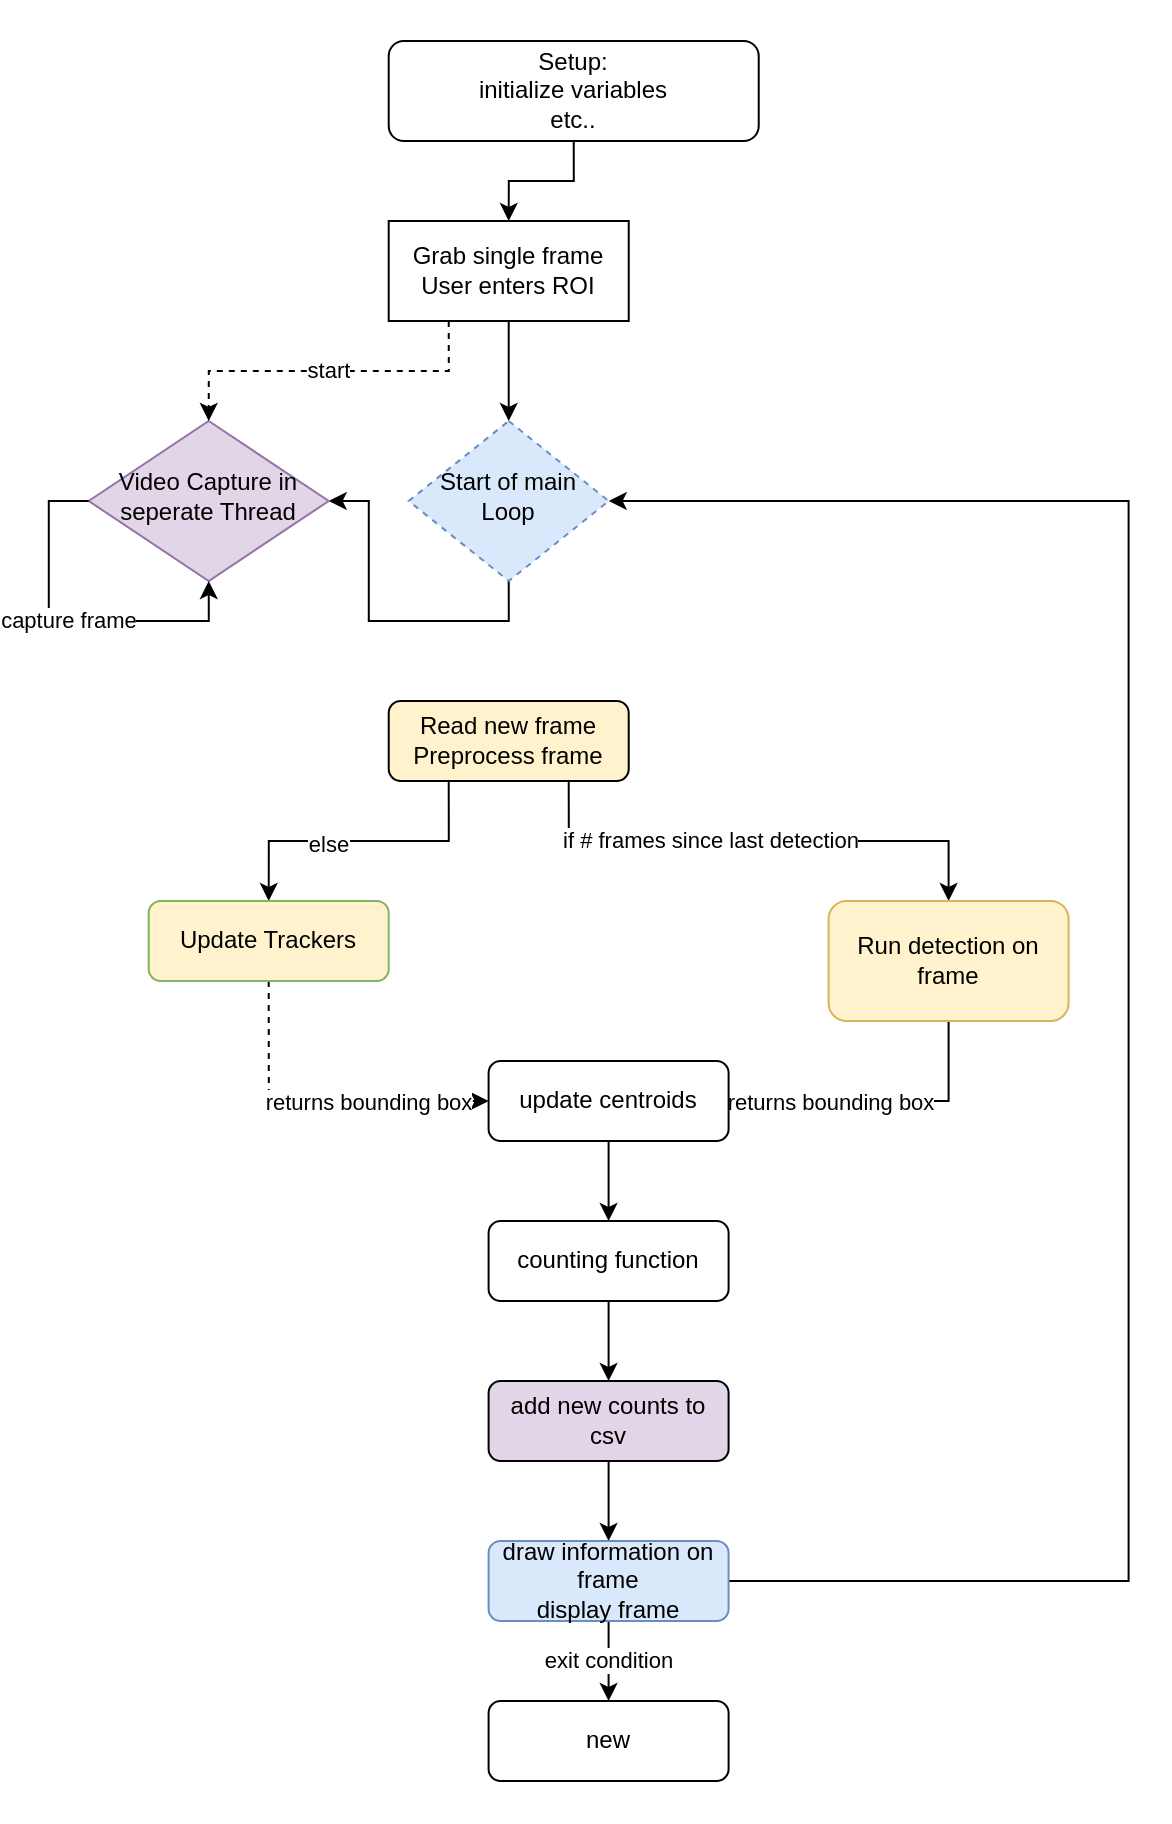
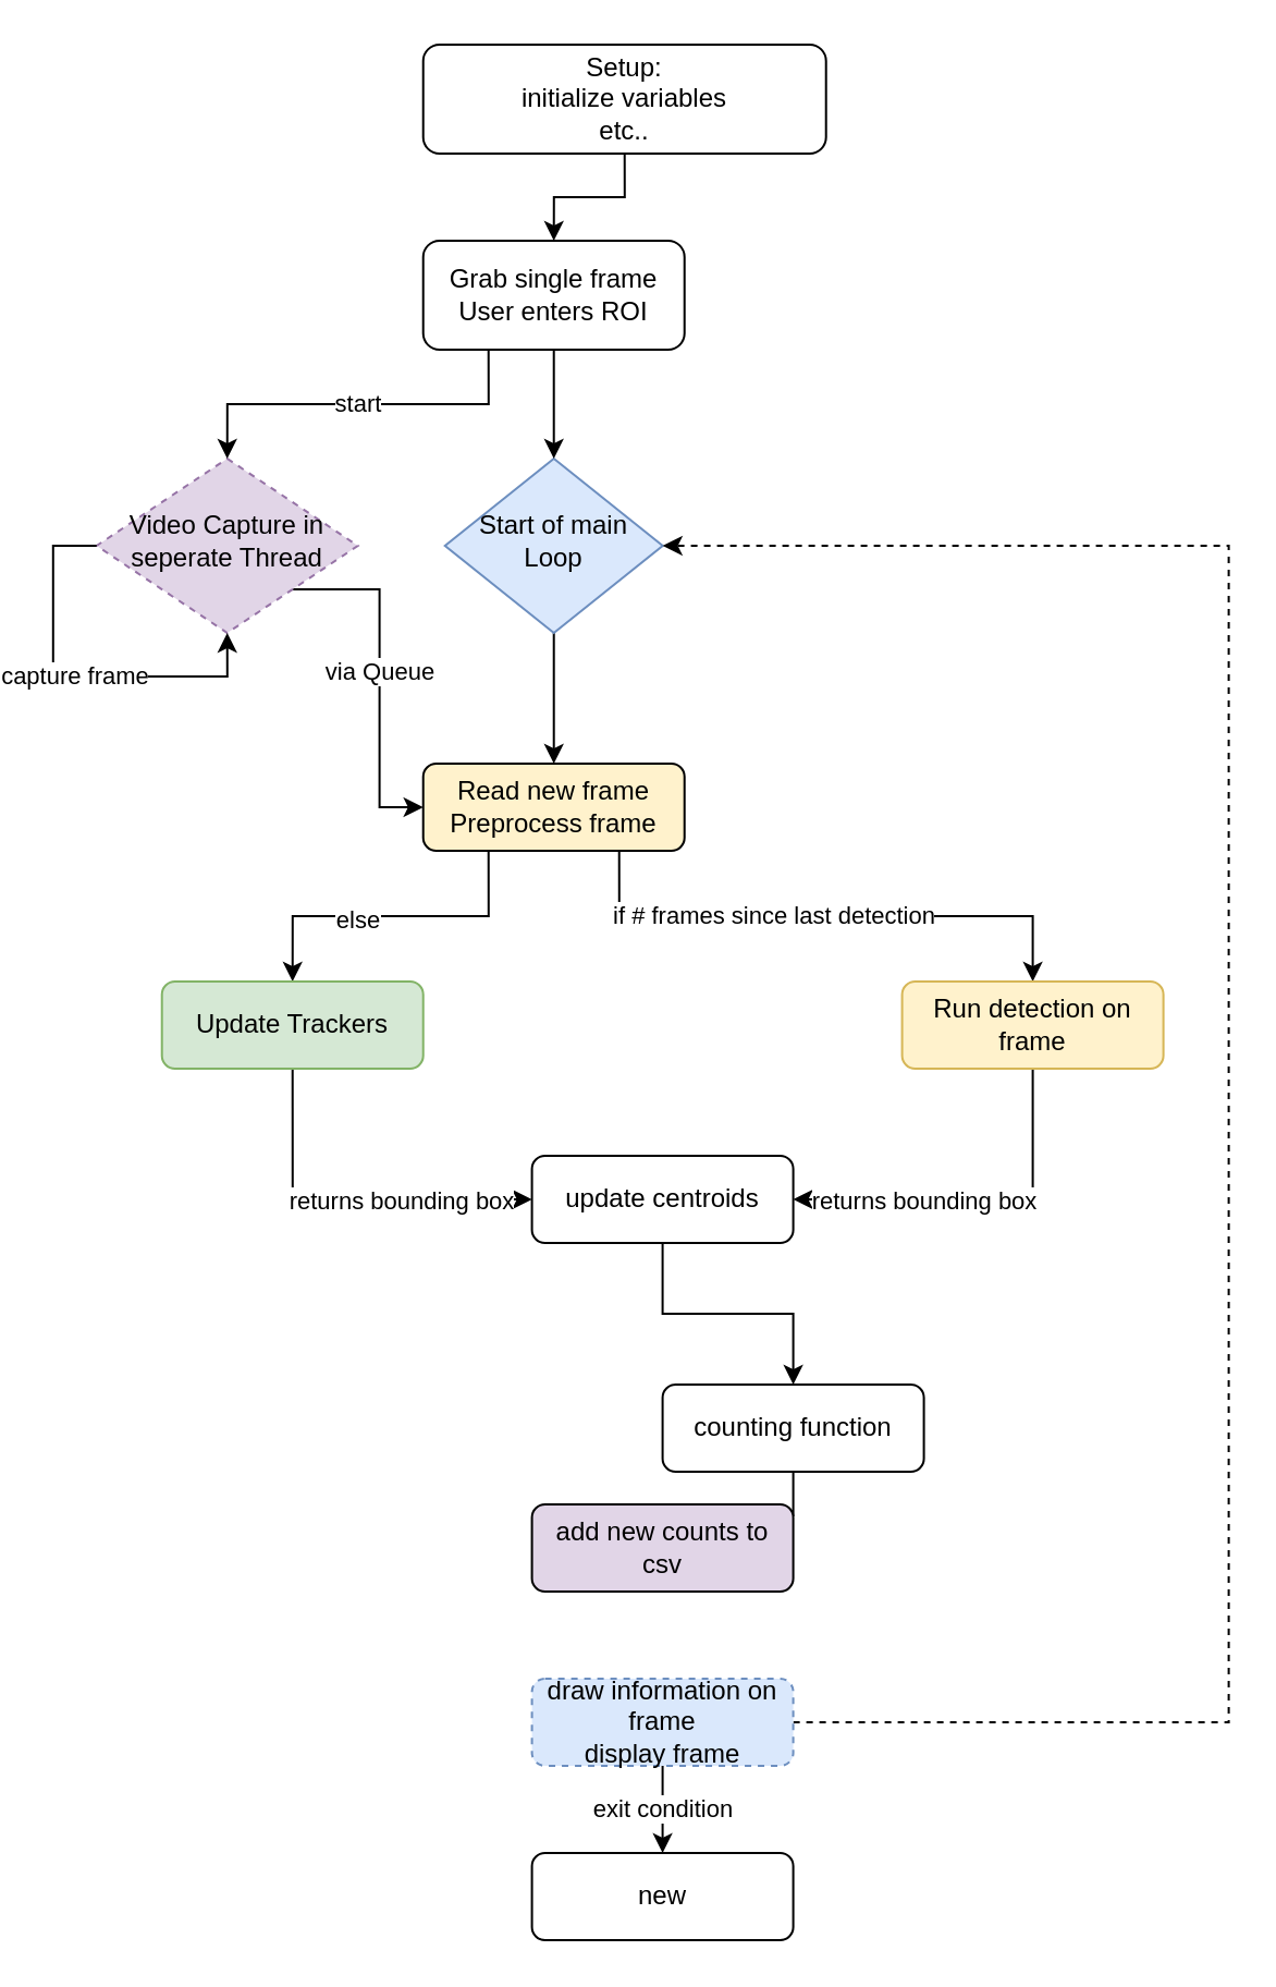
  <mxCell id="0" />
  <mxCell id="1" parent="0" />
  <mxCell id="2" style="edgeStyle=orthogonalEdgeStyle;rounded=0;orthogonalLoop=1;jettySize=auto;html=1;exitX=0.5;exitY=1;exitDx=0;exitDy=0;entryX=0.5;entryY=0;entryDx=0;entryDy=0;" edge="1" parent="1" source="3" target="22"><mxGeometry relative="1" as="geometry" /></mxCell>
  <mxCell id="3" value="&lt;div&gt;Setup:&lt;/div&gt;&lt;div&gt;initialize variables &lt;br&gt;&lt;/div&gt;&lt;div&gt;etc..&lt;br&gt;&lt;/div&gt;" style="rounded=1;whiteSpace=wrap;html=1;fontSize=12;glass=0;strokeWidth=1;shadow=0;" parent="1" vertex="1"><mxGeometry x="170.86" y="20" width="185" height="50" as="geometry" /></mxCell>
- <mxCell id="4" style="edgeStyle=orthogonalEdgeStyle;rounded=0;orthogonalLoop=1;jettySize=auto;html=1;exitX=0.5;exitY=1;exitDx=0;exitDy=0;" edge="1" parent="1" source="5" target="13"><mxGeometry relative="1" as="geometry" /></mxCell>
- <mxCell id="5" value="Start of main Loop" style="rhombus;whiteSpace=wrap;html=1;shadow=0;fontFamily=Helvetica;fontSize=12;align=center;strokeWidth=1;spacing=6;spacingTop=-4;fillColor=#dae8fc;strokeColor=#6c8ebf;dashed=1;" parent="1" vertex="1"><mxGeometry x="180.86" y="210" width="100" height="80" as="geometry" /></mxCell>
+ <mxCell id="4" style="edgeStyle=orthogonalEdgeStyle;rounded=0;orthogonalLoop=1;jettySize=auto;html=1;exitX=0.5;exitY=1;exitDx=0;exitDy=0;entryX=0.5;entryY=0;entryDx=0;entryDy=0;" edge="1" parent="1" source="5" target="10"><mxGeometry relative="1" as="geometry" /></mxCell>
+ <mxCell id="5" value="Start of main Loop" style="rhombus;whiteSpace=wrap;html=1;shadow=0;fontFamily=Helvetica;fontSize=12;align=center;strokeWidth=1;spacing=6;spacingTop=-4;fillColor=#dae8fc;strokeColor=#6c8ebf;" parent="1" vertex="1"><mxGeometry x="180.86" y="210" width="100" height="80" as="geometry" /></mxCell>
  <mxCell id="6" style="edgeStyle=orthogonalEdgeStyle;rounded=0;orthogonalLoop=1;jettySize=auto;html=1;exitX=0.25;exitY=1;exitDx=0;exitDy=0;entryX=0.5;entryY=0;entryDx=0;entryDy=0;" edge="1" parent="1" source="10" target="16"><mxGeometry relative="1" as="geometry" /></mxCell>
  <mxCell id="7" value="else" style="edgeLabel;html=1;align=center;verticalAlign=middle;resizable=0;points=[];" vertex="1" connectable="0" parent="6"><mxGeometry x="0.195" y="1" relative="1" as="geometry"><mxPoint as="offset" /></mxGeometry></mxCell>
  <mxCell id="8" style="edgeStyle=orthogonalEdgeStyle;rounded=0;orthogonalLoop=1;jettySize=auto;html=1;exitX=0.75;exitY=1;exitDx=0;exitDy=0;" edge="1" parent="1" source="10" target="19"><mxGeometry relative="1" as="geometry" /></mxCell>
  <mxCell id="9" value="if # frames since last detection" style="edgeLabel;html=1;align=center;verticalAlign=middle;resizable=0;points=[];" vertex="1" connectable="0" parent="8"><mxGeometry x="-0.19" y="1" relative="1" as="geometry"><mxPoint as="offset" /></mxGeometry></mxCell>
  <mxCell id="10" value="&lt;div&gt;Read new frame&lt;/div&gt;&lt;div&gt;Preprocess frame&lt;br&gt;&lt;/div&gt;" style="rounded=1;whiteSpace=wrap;html=1;fontSize=12;glass=0;strokeWidth=1;shadow=0;fillColor=#fff2cc;" parent="1" vertex="1"><mxGeometry x="170.86" y="350" width="120" height="40" as="geometry" /></mxCell>
- <mxCell id="13" value="&lt;div&gt;Video Capture in &lt;br&gt;&lt;/div&gt;&lt;div&gt;seperate Thread&lt;br&gt;&lt;/div&gt;" style="rhombus;whiteSpace=wrap;html=1;shadow=0;fontFamily=Helvetica;fontSize=12;align=center;strokeWidth=1;spacing=6;spacingTop=-4;fillColor=#e1d5e7;strokeColor=#9673a6;" parent="1" vertex="1"><mxGeometry x="20.86" y="210" width="120" height="80" as="geometry" /></mxCell>
- <mxCell id="14" style="edgeStyle=orthogonalEdgeStyle;rounded=0;orthogonalLoop=1;jettySize=auto;html=1;exitX=0.5;exitY=1;exitDx=0;exitDy=0;entryX=0;entryY=0.5;entryDx=0;entryDy=0;dashed=1;" edge="1" parent="1" source="16" target="25"><mxGeometry relative="1" as="geometry" /></mxCell>
+ <mxCell id="11" style="edgeStyle=orthogonalEdgeStyle;rounded=0;orthogonalLoop=1;jettySize=auto;html=1;exitX=1;exitY=1;exitDx=0;exitDy=0;entryX=0;entryY=0.5;entryDx=0;entryDy=0;" edge="1" parent="1" source="13" target="10"><mxGeometry relative="1" as="geometry"><Array as="points"><mxPoint x="150.8" y="270" /><mxPoint x="150.8" y="370" /></Array></mxGeometry></mxCell>
+ <mxCell id="12" value="via Queue" style="edgeLabel;html=1;align=center;verticalAlign=middle;resizable=0;points=[];" vertex="1" connectable="0" parent="11"><mxGeometry x="-0.035" relative="1" as="geometry"><mxPoint as="offset" /></mxGeometry></mxCell>
+ <mxCell id="13" value="&lt;div&gt;Video Capture in &lt;br&gt;&lt;/div&gt;&lt;div&gt;seperate Thread&lt;br&gt;&lt;/div&gt;" style="rhombus;whiteSpace=wrap;html=1;shadow=0;fontFamily=Helvetica;fontSize=12;align=center;strokeWidth=1;spacing=6;spacingTop=-4;fillColor=#e1d5e7;strokeColor=#9673a6;dashed=1;" parent="1" vertex="1"><mxGeometry x="20.86" y="210" width="120" height="80" as="geometry" /></mxCell>
+ <mxCell id="14" style="edgeStyle=orthogonalEdgeStyle;rounded=0;orthogonalLoop=1;jettySize=auto;html=1;exitX=0.5;exitY=1;exitDx=0;exitDy=0;entryX=0;entryY=0.5;entryDx=0;entryDy=0;" edge="1" parent="1" source="16" target="25"><mxGeometry relative="1" as="geometry" /></mxCell>
  <mxCell id="15" value="&lt;div&gt;returns bounding box&lt;/div&gt;" style="edgeLabel;html=1;align=center;verticalAlign=middle;resizable=0;points=[];" vertex="1" connectable="0" parent="14"><mxGeometry x="0.08" y="2" relative="1" as="geometry"><mxPoint x="18" y="2" as="offset" /></mxGeometry></mxCell>
- <mxCell id="16" value="Update Trackers" style="rounded=1;whiteSpace=wrap;html=1;fontSize=12;glass=0;strokeWidth=1;shadow=0;fillColor=#fff2cc;strokeColor=#82b366;" parent="1" vertex="1"><mxGeometry x="50.86" y="450" width="120" height="40" as="geometry" /></mxCell>
+ <mxCell id="16" value="Update Trackers" style="rounded=1;whiteSpace=wrap;html=1;fontSize=12;glass=0;strokeWidth=1;shadow=0;fillColor=#d5e8d4;strokeColor=#82b366;" parent="1" vertex="1"><mxGeometry x="50.86" y="450" width="120" height="40" as="geometry" /></mxCell>
  <mxCell id="17" style="edgeStyle=orthogonalEdgeStyle;rounded=0;orthogonalLoop=1;jettySize=auto;html=1;exitX=0.5;exitY=1;exitDx=0;exitDy=0;entryX=1;entryY=0.5;entryDx=0;entryDy=0;" edge="1" parent="1" source="19" target="25"><mxGeometry relative="1" as="geometry" /></mxCell>
  <mxCell id="18" value="returns bounding box" style="edgeLabel;html=1;align=center;verticalAlign=middle;resizable=0;points=[];" vertex="1" connectable="0" parent="17"><mxGeometry x="0.102" y="1" relative="1" as="geometry"><mxPoint x="-16" y="-1" as="offset" /></mxGeometry></mxCell>
- <mxCell id="19" value="Run detection on frame" style="rounded=1;whiteSpace=wrap;html=1;fontSize=12;glass=0;strokeWidth=1;shadow=0;fillColor=#fff2cc;strokeColor=#d6b656;" parent="1" vertex="1"><mxGeometry x="390.8" y="450" width="120" height="60" as="geometry" /></mxCell>
+ <mxCell id="19" value="Run detection on frame" style="rounded=1;whiteSpace=wrap;html=1;fontSize=12;glass=0;strokeWidth=1;shadow=0;fillColor=#fff2cc;strokeColor=#d6b656;" parent="1" vertex="1"><mxGeometry x="390.8" y="450" width="120" height="40" as="geometry" /></mxCell>
  <mxCell id="20" style="edgeStyle=orthogonalEdgeStyle;rounded=0;orthogonalLoop=1;jettySize=auto;html=1;exitX=0.5;exitY=1;exitDx=0;exitDy=0;entryX=0.5;entryY=0;entryDx=0;entryDy=0;" edge="1" parent="1" source="22" target="5"><mxGeometry relative="1" as="geometry" /></mxCell>
- <mxCell id="21" value="start" style="edgeStyle=orthogonalEdgeStyle;rounded=0;orthogonalLoop=1;jettySize=auto;html=1;exitX=0.25;exitY=1;exitDx=0;exitDy=0;entryX=0.5;entryY=0;entryDx=0;entryDy=0;dashed=1;" edge="1" parent="1" source="22" target="13"><mxGeometry relative="1" as="geometry" /></mxCell>
- <mxCell id="22" value="&lt;div&gt;Grab single frame&lt;/div&gt;&lt;div&gt;User enters ROI&lt;/div&gt;" style="whiteSpace=wrap;html=1;arcSize=15;rounded=0;" vertex="1" parent="1"><mxGeometry x="170.86" y="110" width="120" height="50" as="geometry" /></mxCell>
+ <mxCell id="21" value="start" style="edgeStyle=orthogonalEdgeStyle;rounded=0;orthogonalLoop=1;jettySize=auto;html=1;exitX=0.25;exitY=1;exitDx=0;exitDy=0;entryX=0.5;entryY=0;entryDx=0;entryDy=0;" edge="1" parent="1" source="22" target="13"><mxGeometry relative="1" as="geometry" /></mxCell>
+ <mxCell id="22" value="&lt;div&gt;Grab single frame&lt;/div&gt;&lt;div&gt;User enters ROI&lt;/div&gt;" style="rounded=1;whiteSpace=wrap;html=1;arcSize=15;" vertex="1" parent="1"><mxGeometry x="170.86" y="110" width="120" height="50" as="geometry" /></mxCell>
  <mxCell id="23" value="capture frame" style="edgeStyle=orthogonalEdgeStyle;rounded=0;orthogonalLoop=1;jettySize=auto;html=1;exitX=0;exitY=0.5;exitDx=0;exitDy=0;entryX=0.5;entryY=1;entryDx=0;entryDy=0;" edge="1" parent="1" source="13" target="13"><mxGeometry relative="1" as="geometry" /></mxCell>
  <mxCell id="24" style="edgeStyle=orthogonalEdgeStyle;rounded=0;orthogonalLoop=1;jettySize=auto;html=1;exitX=0.5;exitY=1;exitDx=0;exitDy=0;entryX=0.5;entryY=0;entryDx=0;entryDy=0;" edge="1" parent="1" source="25" target="27"><mxGeometry relative="1" as="geometry" /></mxCell>
  <mxCell id="25" value="update centroids" style="rounded=1;whiteSpace=wrap;html=1;" vertex="1" parent="1"><mxGeometry x="220.8" y="530" width="120" height="40" as="geometry" /></mxCell>
  <mxCell id="26" style="edgeStyle=orthogonalEdgeStyle;rounded=0;orthogonalLoop=1;jettySize=auto;html=1;exitX=0.5;exitY=1;exitDx=0;exitDy=0;entryX=0.5;entryY=0;entryDx=0;entryDy=0;" edge="1" parent="1" source="27" target="29"><mxGeometry relative="1" as="geometry" /></mxCell>
- <mxCell id="27" value="counting function" style="rounded=1;whiteSpace=wrap;html=1;" vertex="1" parent="1"><mxGeometry x="220.8" y="610" width="120" height="40" as="geometry" /></mxCell>
- <mxCell id="28" style="edgeStyle=orthogonalEdgeStyle;rounded=0;orthogonalLoop=1;jettySize=auto;html=1;exitX=0.5;exitY=1;exitDx=0;exitDy=0;entryX=0.5;entryY=0;entryDx=0;entryDy=0;" edge="1" parent="1" source="29" target="32"><mxGeometry relative="1" as="geometry" /></mxCell>
+ <mxCell id="27" value="counting function" style="rounded=1;whiteSpace=wrap;html=1;" vertex="1" parent="1"><mxGeometry x="280.8" y="635" width="120" height="40" as="geometry" /></mxCell>
  <mxCell id="29" value="add new counts to csv" style="rounded=1;whiteSpace=wrap;html=1;fillColor=#e1d5e7;" vertex="1" parent="1"><mxGeometry x="220.8" y="690" width="120" height="40" as="geometry" /></mxCell>
- <mxCell id="30" style="edgeStyle=orthogonalEdgeStyle;rounded=0;orthogonalLoop=1;jettySize=auto;html=1;exitX=1;exitY=0.5;exitDx=0;exitDy=0;entryX=1;entryY=0.5;entryDx=0;entryDy=0;" edge="1" parent="1" source="32" target="5"><mxGeometry relative="1" as="geometry"><Array as="points"><mxPoint x="540.8" y="790" /><mxPoint x="540.8" y="250" /></Array></mxGeometry></mxCell>
+ <mxCell id="30" style="edgeStyle=orthogonalEdgeStyle;rounded=0;orthogonalLoop=1;jettySize=auto;html=1;exitX=1;exitY=0.5;exitDx=0;exitDy=0;entryX=1;entryY=0.5;entryDx=0;entryDy=0;dashed=1;" edge="1" parent="1" source="32" target="5"><mxGeometry relative="1" as="geometry"><Array as="points"><mxPoint x="540.8" y="790" /><mxPoint x="540.8" y="250" /></Array></mxGeometry></mxCell>
  <mxCell id="31" value="exit condition" style="edgeStyle=orthogonalEdgeStyle;rounded=0;orthogonalLoop=1;jettySize=auto;html=1;exitX=0.5;exitY=1;exitDx=0;exitDy=0;entryX=0.5;entryY=0;entryDx=0;entryDy=0;" edge="1" parent="1" source="32" target="33"><mxGeometry relative="1" as="geometry" /></mxCell>
- <mxCell id="32" value="&lt;div&gt;draw information on frame&lt;/div&gt;&lt;div&gt;display frame&lt;br&gt;&lt;/div&gt;" style="rounded=1;whiteSpace=wrap;html=1;fillColor=#dae8fc;strokeColor=#6c8ebf;" vertex="1" parent="1"><mxGeometry x="220.8" y="770" width="120" height="40" as="geometry" /></mxCell>
+ <mxCell id="32" value="&lt;div&gt;draw information on frame&lt;/div&gt;&lt;div&gt;display frame&lt;br&gt;&lt;/div&gt;" style="rounded=1;whiteSpace=wrap;html=1;fillColor=#dae8fc;strokeColor=#6c8ebf;dashed=1;" vertex="1" parent="1"><mxGeometry x="220.8" y="770" width="120" height="40" as="geometry" /></mxCell>
  <mxCell id="33" value="new" style="rounded=1;whiteSpace=wrap;html=1;" vertex="1" parent="1"><mxGeometry x="220.8" y="850" width="120" height="40" as="geometry" /></mxCell>
